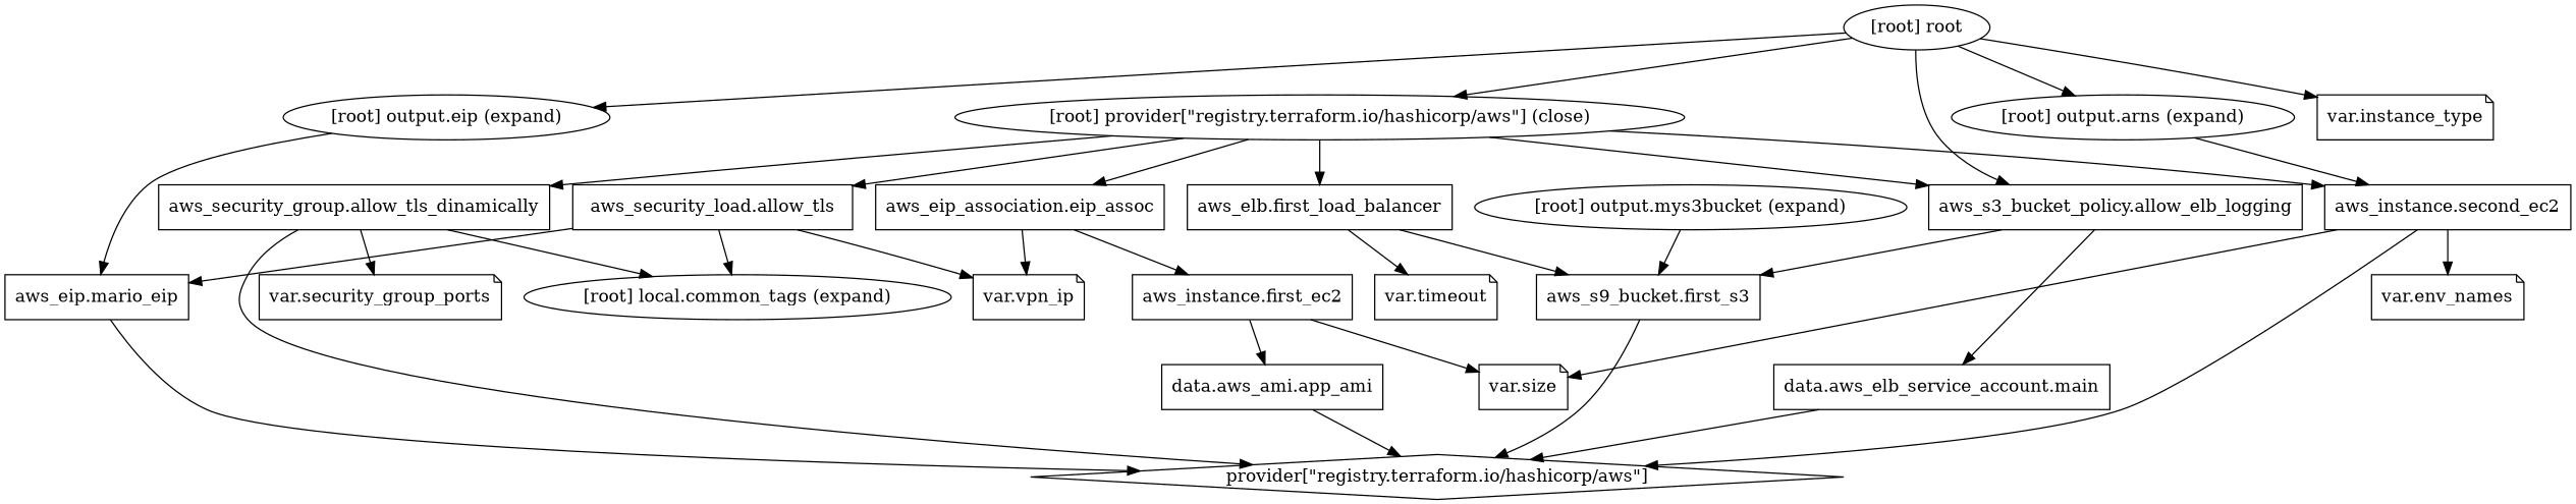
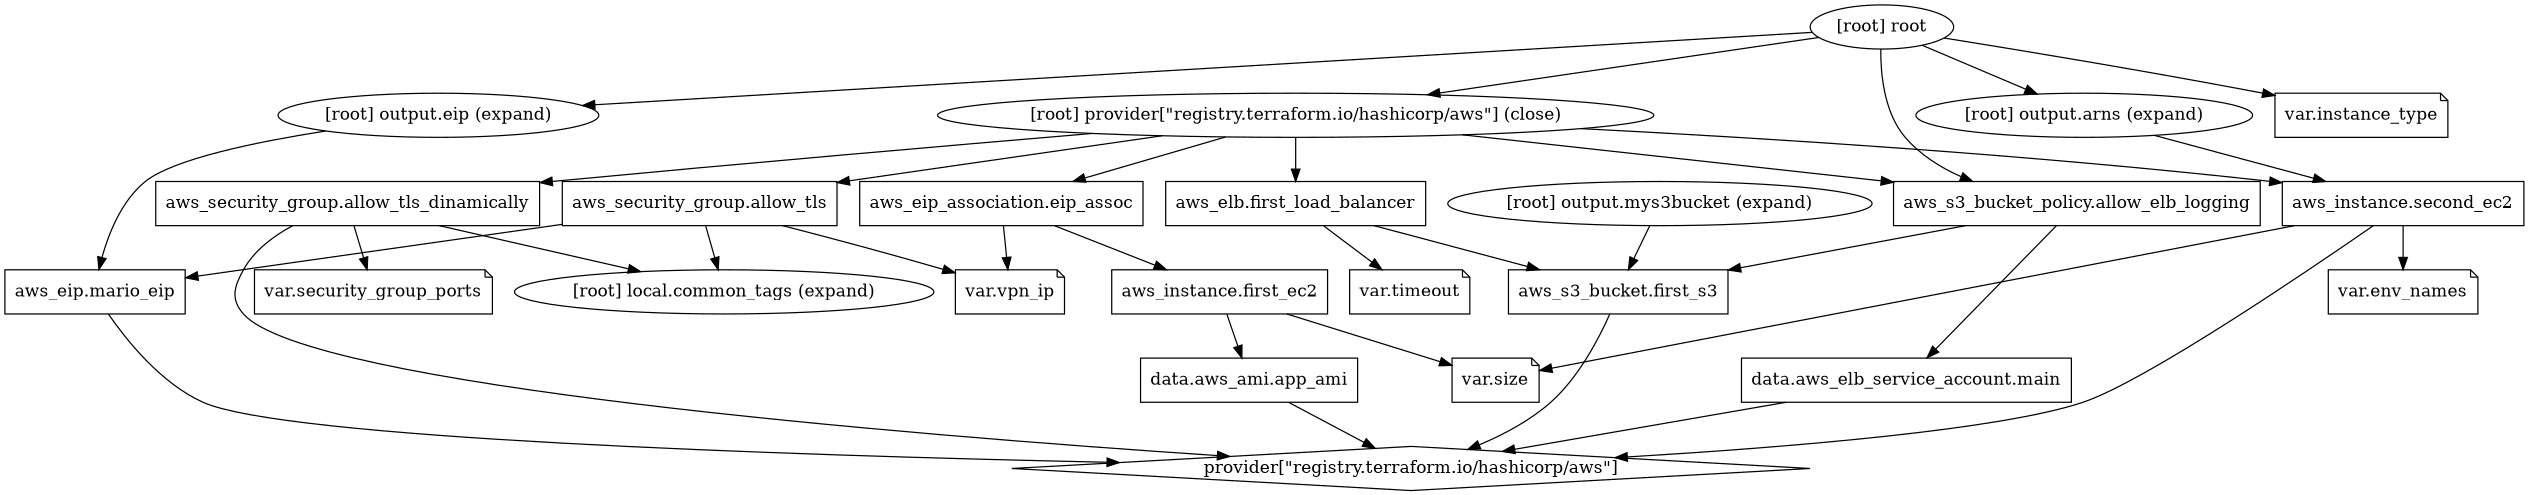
  digraph {
    compound=true
    newrank=true
    node [shape=box]
    n1 [label="aws_eip.mario_eip"]
    n2 [label="provider[\"registry.terraform.io/hashicorp/aws\"]" shape=diamond]
    n3 [label="aws_eip_association.eip_assoc"]
    n4 [label="aws_instance.first_ec2"]
    n5 [label="aws_elb.first_load_balancer"]
-   n6 [label="aws_s9_bucket.first_s3"]
+   n6 [label="aws_s3_bucket.first_s3"]
    n7 [label="var.timeout" shape=note]
    n8 [label="data.aws_ami.app_ami"]
    n9 [label="var.size" shape=note]
    n10 [label="aws_instance.second_ec2"]
    n11 [label="var.env_names" shape=note]
    n12 [label="aws_s3_bucket_policy.allow_elb_logging"]
    n13 [label="data.aws_elb_service_account.main"]
-   n14 [label="aws_security_load.allow_tls"]
+   n14 [label="aws_security_group.allow_tls"]
    n15 [label="var.vpn_ip" shape=note]
    "[root] local.common_tags (expand)" [shape=""]
    n17 [label="aws_security_group.allow_tls_dinamically"]
    n18 [label="var.security_group_ports" shape=note]
    n19 [label="var.instance_type" shape=note]
    "[root] output.arns (expand)" [shape=""]
    "[root] output.eip (expand)" [shape=""]
    "[root] output.mys3bucket (expand)" [shape=""]
    "[root] provider[\"registry.terraform.io/hashicorp/aws\"] (close)" [shape=""]
    "[root] root" [shape=""]
    subgraph sub_1 {
      n1
      n2
      n3
      n4
      n5
      n6
      n7
      n8
      n9
      n10
      n11
      n12
      n13
      n14
      n15
      "[root] local.common_tags (expand)"
      n17
      n18
      n19
      "[root] output.arns (expand)"
      "[root] output.eip (expand)"
      "[root] output.mys3bucket (expand)"
      "[root] provider[\"registry.terraform.io/hashicorp/aws\"] (close)"
      "[root] root"
    }
    n1 -> n2
    n3 -> n4
    n3 -> n15
    n4 -> n8
    n4 -> n9
    n5 -> n6
    n5 -> n7
    n6 -> n2
    n8 -> n2
    n10 -> n2
    n10 -> n9
    n10 -> n11
    n12 -> n6
    n12 -> n13
    n13 -> n2
    n14 -> n1
    n14 -> n15
    n14 -> "[root] local.common_tags (expand)"
    n17 -> n2
    n17 -> "[root] local.common_tags (expand)"
    n17 -> n18
    "[root] output.arns (expand)" -> n10
    "[root] output.eip (expand)" -> n1
    "[root] output.mys3bucket (expand)" -> n6
    "[root] provider[\"registry.terraform.io/hashicorp/aws\"] (close)" -> n3
    "[root] provider[\"registry.terraform.io/hashicorp/aws\"] (close)" -> n5
    "[root] provider[\"registry.terraform.io/hashicorp/aws\"] (close)" -> n10
    "[root] provider[\"registry.terraform.io/hashicorp/aws\"] (close)" -> n12
    "[root] provider[\"registry.terraform.io/hashicorp/aws\"] (close)" -> n14
    "[root] provider[\"registry.terraform.io/hashicorp/aws\"] (close)" -> n17
    "[root] root" -> n12
    "[root] root" -> n19
    "[root] root" -> "[root] output.arns (expand)"
    "[root] root" -> "[root] output.eip (expand)"
    "[root] root" -> "[root] provider[\"registry.terraform.io/hashicorp/aws\"] (close)"
  }
